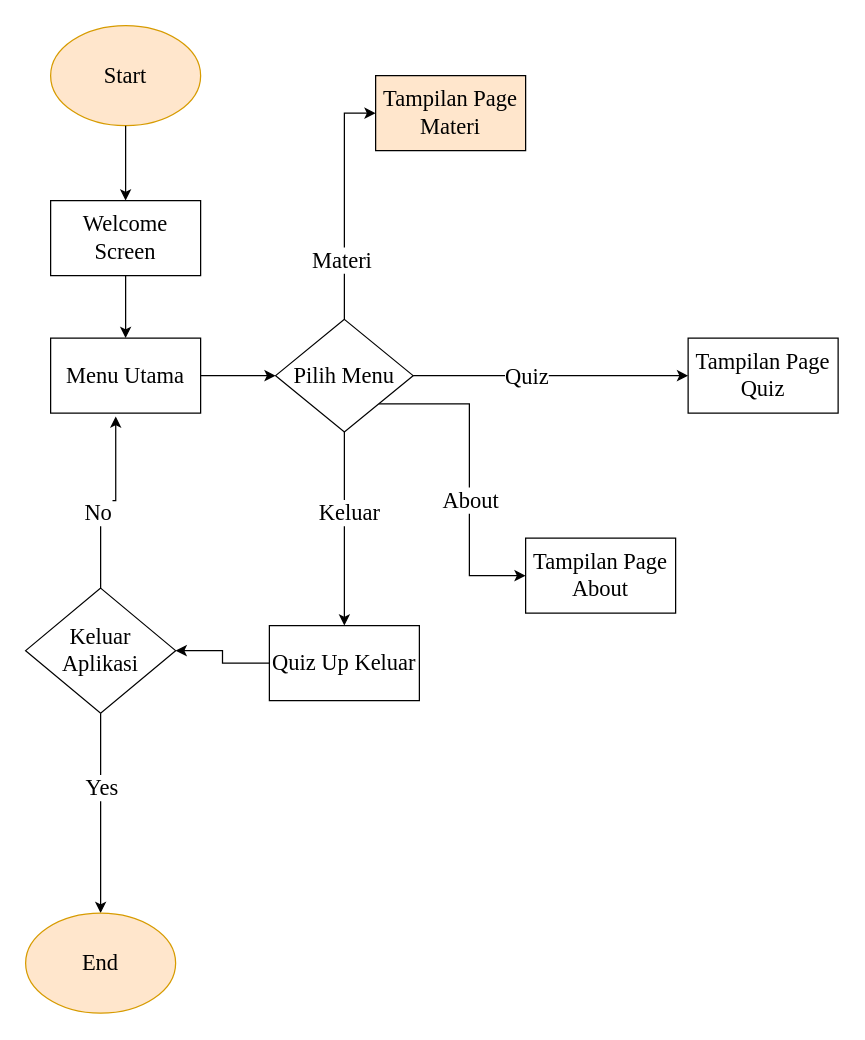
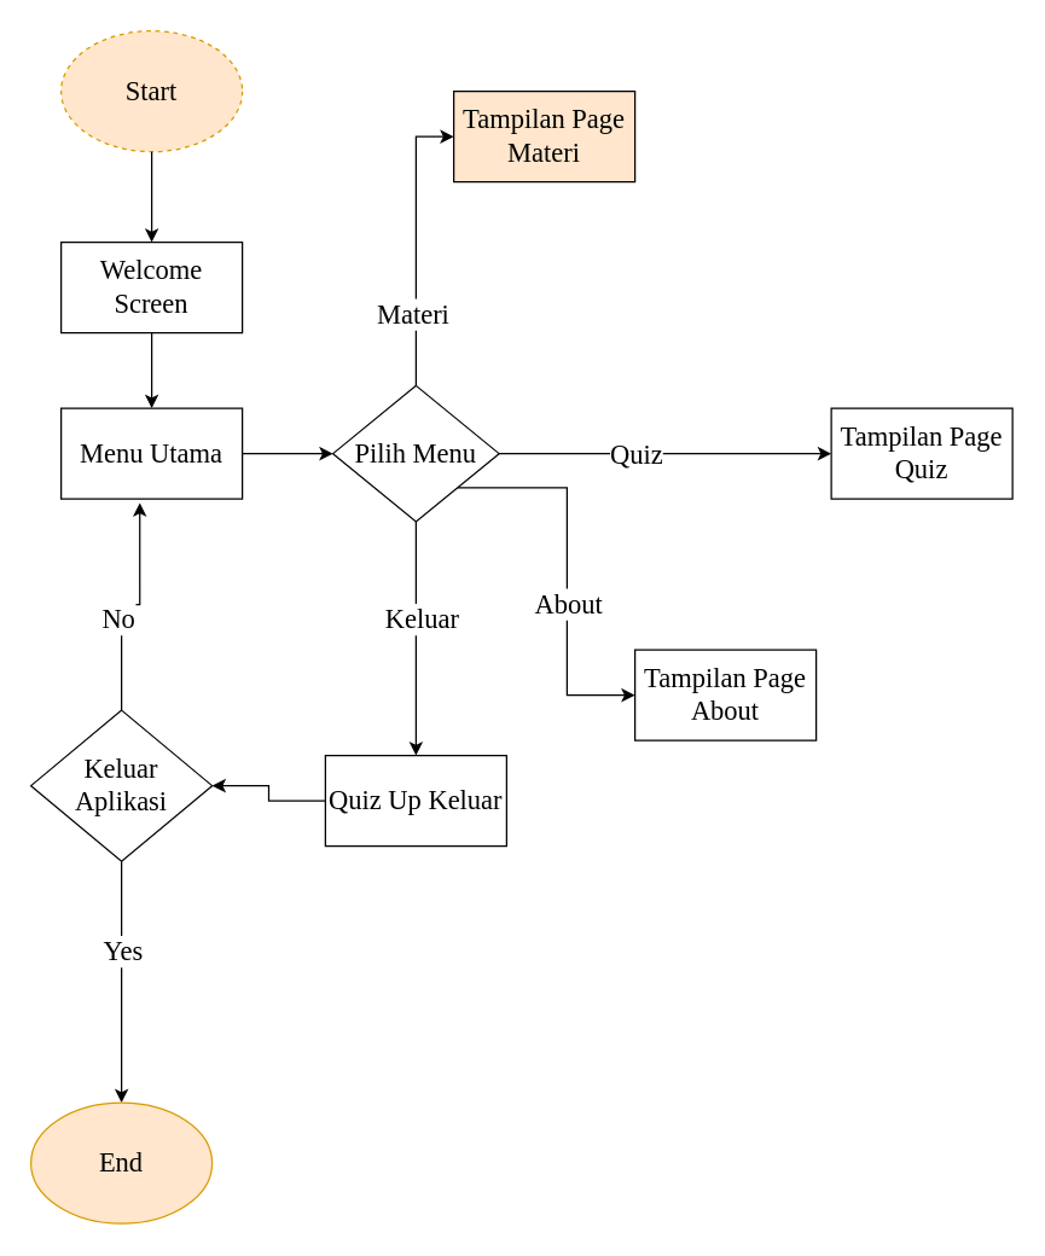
  <mxCell id="0" />
  <mxCell id="1" parent="0" />
- <mxCell id="2" value="&lt;font style=&quot;font-size: 18px&quot; face=&quot;Times New Roman&quot;&gt;Start&lt;/font&gt;" style="ellipse;whiteSpace=wrap;html=1;fillColor=#ffe6cc;strokeColor=#d79b00;" vertex="1" parent="1"><mxGeometry x="40" y="20" width="120" height="80" as="geometry" /></mxCell>
+ <mxCell id="2" value="&lt;font style=&quot;font-size: 18px&quot; face=&quot;Times New Roman&quot;&gt;Start&lt;/font&gt;" style="ellipse;whiteSpace=wrap;html=1;fillColor=#ffe6cc;strokeColor=#d79b00;dashed=1;" vertex="1" parent="1"><mxGeometry x="40" y="20" width="120" height="80" as="geometry" /></mxCell>
  <mxCell id="3" value="Welcome Screen" style="rounded=0;whiteSpace=wrap;html=1;fontFamily=Times New Roman;fontSize=18;" vertex="1" parent="1"><mxGeometry x="40" y="160" width="120" height="60" as="geometry" /></mxCell>
  <mxCell id="4" style="edgeStyle=none;rounded=0;orthogonalLoop=1;jettySize=auto;html=1;exitX=1;exitY=0.5;exitDx=0;exitDy=0;entryX=0;entryY=0.5;entryDx=0;entryDy=0;fontFamily=Times New Roman;fontSize=18;" edge="1" parent="1" source="5" target="14"><mxGeometry relative="1" as="geometry" /></mxCell>
  <mxCell id="5" value="Menu Utama" style="rounded=0;whiteSpace=wrap;html=1;fontFamily=Times New Roman;fontSize=18;" vertex="1" parent="1"><mxGeometry x="40" y="270" width="120" height="60" as="geometry" /></mxCell>
  <mxCell id="6" style="edgeStyle=orthogonalEdgeStyle;rounded=0;orthogonalLoop=1;jettySize=auto;html=1;exitX=0.5;exitY=0;exitDx=0;exitDy=0;entryX=0;entryY=0.5;entryDx=0;entryDy=0;fontFamily=Times New Roman;fontSize=18;" edge="1" parent="1" source="14" target="15"><mxGeometry relative="1" as="geometry" /></mxCell>
  <mxCell id="7" value="Materi" style="edgeLabel;html=1;align=center;verticalAlign=middle;resizable=0;points=[];fontSize=18;fontFamily=Times New Roman;" vertex="1" connectable="0" parent="6"><mxGeometry x="-0.487" y="3" relative="1" as="geometry"><mxPoint y="1" as="offset" /></mxGeometry></mxCell>
  <mxCell id="8" style="edgeStyle=orthogonalEdgeStyle;rounded=0;orthogonalLoop=1;jettySize=auto;html=1;exitX=1;exitY=0.5;exitDx=0;exitDy=0;entryX=0;entryY=0.5;entryDx=0;entryDy=0;fontFamily=Times New Roman;fontSize=18;" edge="1" parent="1" source="14" target="18"><mxGeometry relative="1" as="geometry" /></mxCell>
  <mxCell id="9" value="Quiz" style="edgeLabel;html=1;align=center;verticalAlign=middle;resizable=0;points=[];fontSize=18;fontFamily=Times New Roman;" vertex="1" connectable="0" parent="8"><mxGeometry x="-0.235" y="-2" relative="1" as="geometry"><mxPoint x="6" y="-2" as="offset" /></mxGeometry></mxCell>
  <mxCell id="10" style="edgeStyle=orthogonalEdgeStyle;rounded=0;orthogonalLoop=1;jettySize=auto;html=1;exitX=1;exitY=1;exitDx=0;exitDy=0;entryX=0;entryY=0.5;entryDx=0;entryDy=0;fontFamily=Times New Roman;fontSize=18;" edge="1" parent="1" source="14" target="19"><mxGeometry relative="1" as="geometry" /></mxCell>
  <mxCell id="11" value="About" style="edgeLabel;html=1;align=center;verticalAlign=middle;resizable=0;points=[];fontSize=18;fontFamily=Times New Roman;" vertex="1" connectable="0" parent="10"><mxGeometry x="0.169" relative="1" as="geometry"><mxPoint as="offset" /></mxGeometry></mxCell>
  <mxCell id="12" style="edgeStyle=orthogonalEdgeStyle;rounded=0;orthogonalLoop=1;jettySize=auto;html=1;exitX=0.5;exitY=1;exitDx=0;exitDy=0;fontFamily=Times New Roman;fontSize=18;" edge="1" parent="1" source="14" target="21"><mxGeometry relative="1" as="geometry" /></mxCell>
  <mxCell id="13" value="Keluar" style="edgeLabel;html=1;align=center;verticalAlign=middle;resizable=0;points=[];fontSize=18;fontFamily=Times New Roman;" vertex="1" connectable="0" parent="12"><mxGeometry x="-0.177" y="3" relative="1" as="geometry"><mxPoint as="offset" /></mxGeometry></mxCell>
  <mxCell id="14" value="Pilih Menu" style="rhombus;whiteSpace=wrap;html=1;fontFamily=Times New Roman;fontSize=18;" vertex="1" parent="1"><mxGeometry x="220" y="255" width="110" height="90" as="geometry" /></mxCell>
  <mxCell id="15" value="Tampilan Page Materi" style="rounded=0;whiteSpace=wrap;html=1;fontFamily=Times New Roman;fontSize=18;fillColor=#ffe6cc;" vertex="1" parent="1"><mxGeometry x="300" y="60" width="120" height="60" as="geometry" /></mxCell>
  <mxCell id="16" value="" style="endArrow=classic;html=1;rounded=0;fontFamily=Times New Roman;fontSize=18;exitX=0.5;exitY=1;exitDx=0;exitDy=0;" edge="1" parent="1" source="2" target="3"><mxGeometry width="50" height="50" relative="1" as="geometry"><mxPoint x="410" y="330" as="sourcePoint" /><mxPoint x="460" y="280" as="targetPoint" /></mxGeometry></mxCell>
  <mxCell id="17" value="" style="endArrow=classic;html=1;rounded=0;fontFamily=Times New Roman;fontSize=18;exitX=0.5;exitY=1;exitDx=0;exitDy=0;entryX=0.5;entryY=0;entryDx=0;entryDy=0;" edge="1" parent="1" source="3" target="5"><mxGeometry width="50" height="50" relative="1" as="geometry"><mxPoint x="110" y="110" as="sourcePoint" /><mxPoint x="110" y="170" as="targetPoint" /></mxGeometry></mxCell>
  <mxCell id="18" value="Tampilan Page Quiz" style="rounded=0;whiteSpace=wrap;html=1;fontFamily=Times New Roman;fontSize=18;" vertex="1" parent="1"><mxGeometry x="550" y="270" width="120" height="60" as="geometry" /></mxCell>
  <mxCell id="19" value="Tampilan Page About" style="rounded=0;whiteSpace=wrap;html=1;fontFamily=Times New Roman;fontSize=18;" vertex="1" parent="1"><mxGeometry x="420" y="430" width="120" height="60" as="geometry" /></mxCell>
  <mxCell id="20" style="edgeStyle=orthogonalEdgeStyle;rounded=0;orthogonalLoop=1;jettySize=auto;html=1;exitX=0;exitY=0.5;exitDx=0;exitDy=0;fontFamily=Times New Roman;fontSize=18;" edge="1" parent="1" source="21" target="26"><mxGeometry relative="1" as="geometry" /></mxCell>
  <mxCell id="21" value="Quiz Up Keluar" style="rounded=0;whiteSpace=wrap;html=1;fontFamily=Times New Roman;fontSize=18;" vertex="1" parent="1"><mxGeometry x="215" y="500" width="120" height="60" as="geometry" /></mxCell>
  <mxCell id="22" style="edgeStyle=orthogonalEdgeStyle;rounded=0;orthogonalLoop=1;jettySize=auto;html=1;exitX=0.5;exitY=0;exitDx=0;exitDy=0;entryX=0.434;entryY=1.044;entryDx=0;entryDy=0;entryPerimeter=0;fontFamily=Times New Roman;fontSize=18;" edge="1" parent="1" source="26" target="5"><mxGeometry relative="1" as="geometry" /></mxCell>
  <mxCell id="23" value="No" style="edgeLabel;html=1;align=center;verticalAlign=middle;resizable=0;points=[];fontSize=18;fontFamily=Times New Roman;" vertex="1" connectable="0" parent="22"><mxGeometry x="-0.181" y="3" relative="1" as="geometry"><mxPoint as="offset" /></mxGeometry></mxCell>
  <mxCell id="24" style="edgeStyle=orthogonalEdgeStyle;rounded=0;orthogonalLoop=1;jettySize=auto;html=1;exitX=0.5;exitY=1;exitDx=0;exitDy=0;fontFamily=Times New Roman;fontSize=18;" edge="1" parent="1" source="26" target="27"><mxGeometry relative="1" as="geometry" /></mxCell>
  <mxCell id="25" value="Yes" style="edgeLabel;html=1;align=center;verticalAlign=middle;resizable=0;points=[];fontSize=18;fontFamily=Times New Roman;" vertex="1" connectable="0" parent="24"><mxGeometry x="-0.265" relative="1" as="geometry"><mxPoint as="offset" /></mxGeometry></mxCell>
  <mxCell id="26" value="Keluar&lt;br&gt;Aplikasi" style="rhombus;whiteSpace=wrap;html=1;fontFamily=Times New Roman;fontSize=18;" vertex="1" parent="1"><mxGeometry x="20" y="470" width="120" height="100" as="geometry" /></mxCell>
  <mxCell id="27" value="&lt;font face=&quot;Times New Roman&quot;&gt;&lt;span style=&quot;font-size: 18px&quot;&gt;End&lt;/span&gt;&lt;/font&gt;" style="ellipse;whiteSpace=wrap;html=1;fillColor=#ffe6cc;strokeColor=#d79b00;" vertex="1" parent="1"><mxGeometry x="20" y="730" width="120" height="80" as="geometry" /></mxCell>
